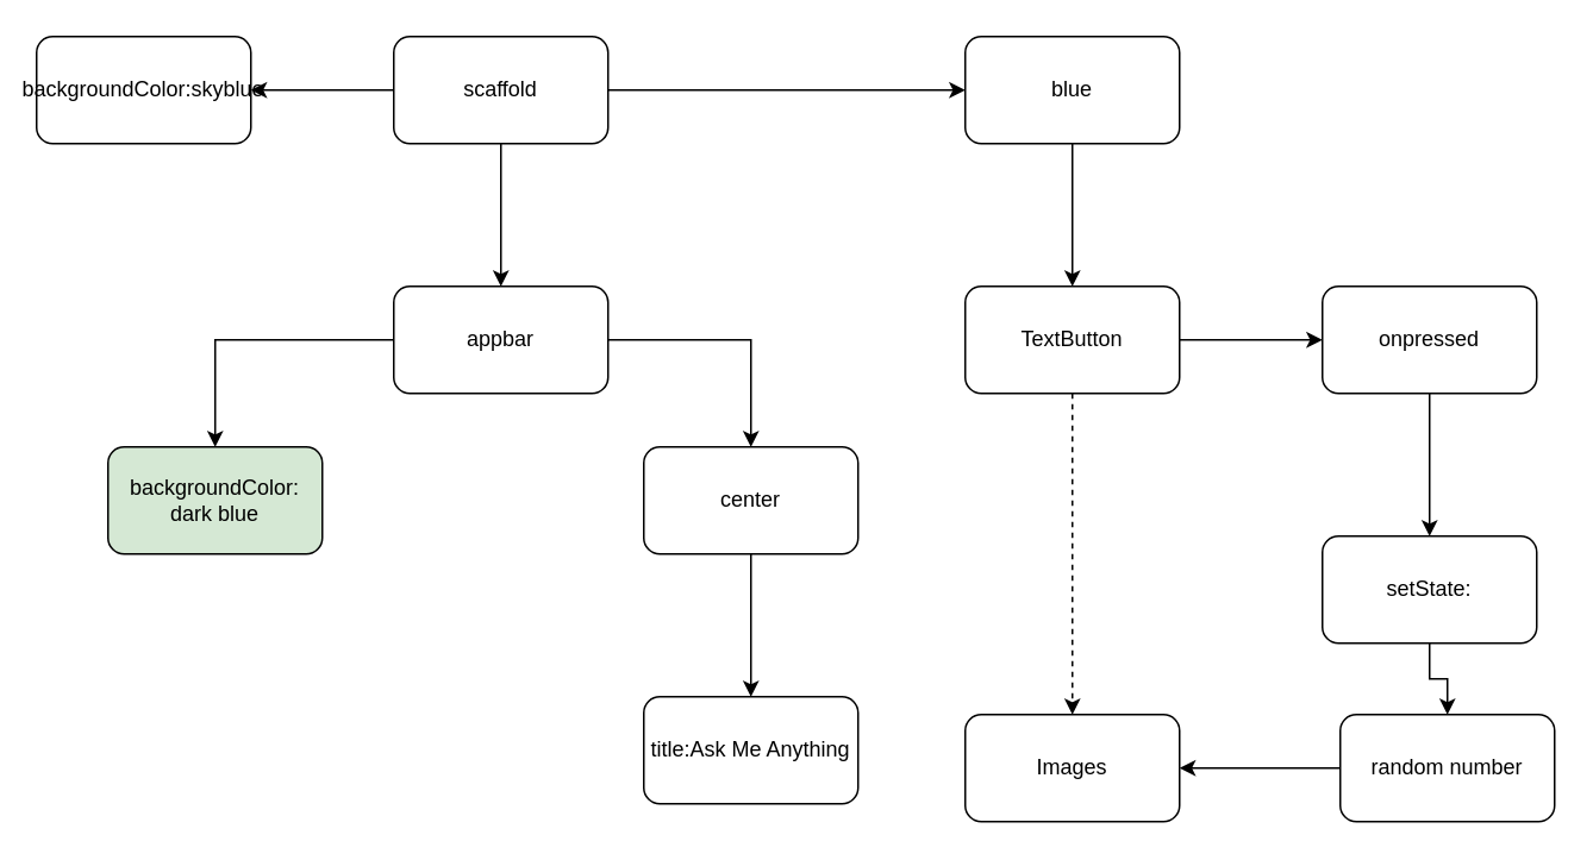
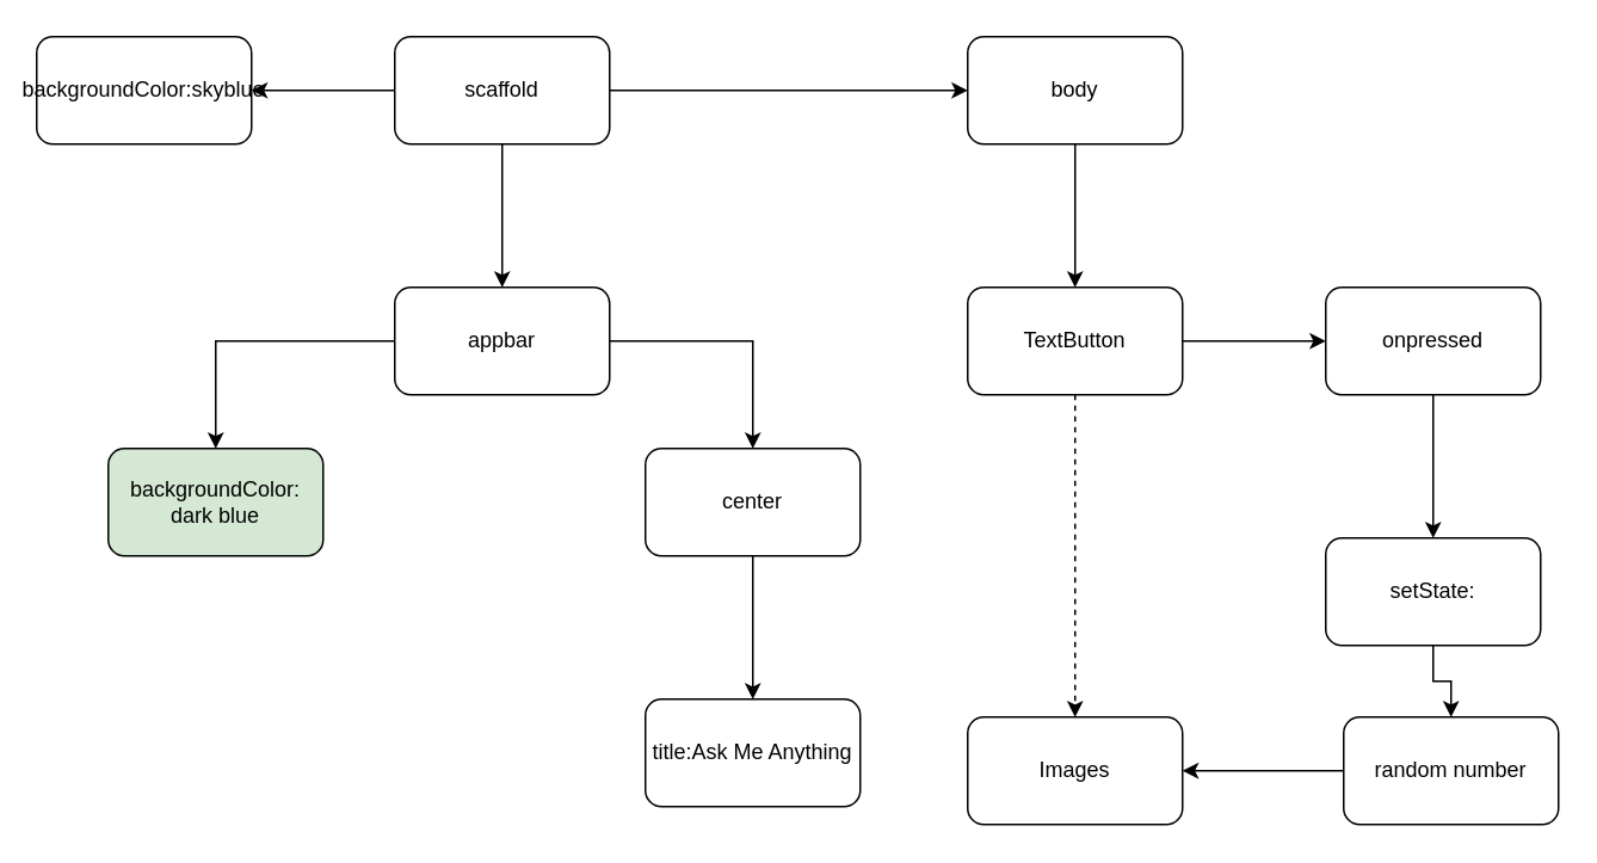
  <mxCell id="0" />
  <mxCell id="1" parent="0" />
  <mxCell id="2" value="" style="edgeStyle=orthogonalEdgeStyle;rounded=0;orthogonalLoop=1;jettySize=auto;html=1;" edge="1" parent="1" source="5" target="8"><mxGeometry relative="1" as="geometry" /></mxCell>
  <mxCell id="3" value="" style="edgeStyle=orthogonalEdgeStyle;rounded=0;orthogonalLoop=1;jettySize=auto;html=1;" edge="1" parent="1" source="5" target="13"><mxGeometry relative="1" as="geometry" /></mxCell>
  <mxCell id="4" value="" style="edgeStyle=orthogonalEdgeStyle;rounded=0;orthogonalLoop=1;jettySize=auto;html=1;" edge="1" parent="1" source="5" target="15"><mxGeometry relative="1" as="geometry" /></mxCell>
  <mxCell id="5" value="scaffold" style="rounded=1;whiteSpace=wrap;html=1;" vertex="1" parent="1"><mxGeometry x="220" y="20" width="120" height="60" as="geometry" /></mxCell>
  <mxCell id="6" value="" style="edgeStyle=orthogonalEdgeStyle;rounded=0;orthogonalLoop=1;jettySize=auto;html=1;" edge="1" parent="1" source="8" target="9"><mxGeometry relative="1" as="geometry" /></mxCell>
  <mxCell id="7" value="" style="edgeStyle=orthogonalEdgeStyle;rounded=0;orthogonalLoop=1;jettySize=auto;html=1;" edge="1" parent="1" source="8" target="12"><mxGeometry relative="1" as="geometry" /></mxCell>
  <mxCell id="8" value="appbar" style="whiteSpace=wrap;html=1;rounded=1;" vertex="1" parent="1"><mxGeometry x="220" y="160" width="120" height="60" as="geometry" /></mxCell>
  <mxCell id="9" value="backgroundColor: dark blue" style="whiteSpace=wrap;html=1;rounded=1;fillColor=#d5e8d4;" vertex="1" parent="1"><mxGeometry x="60" y="250" width="120" height="60" as="geometry" /></mxCell>
  <mxCell id="10" value="title:Ask Me Anything" style="whiteSpace=wrap;html=1;rounded=1;" vertex="1" parent="1"><mxGeometry x="360" y="390" width="120" height="60" as="geometry" /></mxCell>
  <mxCell id="11" value="" style="edgeStyle=orthogonalEdgeStyle;rounded=0;orthogonalLoop=1;jettySize=auto;html=1;" edge="1" parent="1" source="12" target="10"><mxGeometry relative="1" as="geometry" /></mxCell>
  <mxCell id="12" value="center" style="whiteSpace=wrap;html=1;rounded=1;" vertex="1" parent="1"><mxGeometry x="360" y="250" width="120" height="60" as="geometry" /></mxCell>
  <mxCell id="13" value="backgroundColor:skyblue" style="whiteSpace=wrap;html=1;rounded=1;" vertex="1" parent="1"><mxGeometry x="20" y="20" width="120" height="60" as="geometry" /></mxCell>
  <mxCell id="14" value="" style="edgeStyle=orthogonalEdgeStyle;rounded=0;orthogonalLoop=1;jettySize=auto;html=1;" edge="1" parent="1" source="15" target="18"><mxGeometry relative="1" as="geometry" /></mxCell>
- <mxCell id="15" value="blue" style="whiteSpace=wrap;html=1;rounded=1;" vertex="1" parent="1"><mxGeometry x="540" y="20" width="120" height="60" as="geometry" /></mxCell>
+ <mxCell id="15" value="body" style="whiteSpace=wrap;html=1;rounded=1;" vertex="1" parent="1"><mxGeometry x="540" y="20" width="120" height="60" as="geometry" /></mxCell>
  <mxCell id="16" value="" style="edgeStyle=orthogonalEdgeStyle;rounded=0;orthogonalLoop=1;jettySize=auto;html=1;dashed=1;" edge="1" parent="1" source="18" target="19"><mxGeometry relative="1" as="geometry" /></mxCell>
  <mxCell id="17" value="" style="edgeStyle=orthogonalEdgeStyle;rounded=0;orthogonalLoop=1;jettySize=auto;html=1;" edge="1" parent="1" source="18" target="21"><mxGeometry relative="1" as="geometry" /></mxCell>
  <mxCell id="18" value="TextButton" style="whiteSpace=wrap;html=1;rounded=1;" vertex="1" parent="1"><mxGeometry x="540" y="160" width="120" height="60" as="geometry" /></mxCell>
  <mxCell id="19" value="Images" style="whiteSpace=wrap;html=1;rounded=1;" vertex="1" parent="1"><mxGeometry x="540" y="400" width="120" height="60" as="geometry" /></mxCell>
  <mxCell id="20" value="" style="edgeStyle=orthogonalEdgeStyle;rounded=0;orthogonalLoop=1;jettySize=auto;html=1;" edge="1" parent="1" source="21" target="23"><mxGeometry relative="1" as="geometry" /></mxCell>
  <mxCell id="21" value="onpressed" style="whiteSpace=wrap;html=1;rounded=1;" vertex="1" parent="1"><mxGeometry x="740" y="160" width="120" height="60" as="geometry" /></mxCell>
  <mxCell id="22" value="" style="edgeStyle=orthogonalEdgeStyle;rounded=0;orthogonalLoop=1;jettySize=auto;html=1;" edge="1" parent="1" source="23" target="25"><mxGeometry relative="1" as="geometry" /></mxCell>
  <mxCell id="23" value="setState:" style="whiteSpace=wrap;html=1;rounded=1;" vertex="1" parent="1"><mxGeometry x="740" y="300" width="120" height="60" as="geometry" /></mxCell>
  <mxCell id="24" value="" style="edgeStyle=orthogonalEdgeStyle;rounded=0;orthogonalLoop=1;jettySize=auto;html=1;" edge="1" parent="1" source="25" target="19"><mxGeometry relative="1" as="geometry" /></mxCell>
  <mxCell id="25" value="random number" style="whiteSpace=wrap;html=1;rounded=1;" vertex="1" parent="1"><mxGeometry x="750" y="400" width="120" height="60" as="geometry" /></mxCell>
